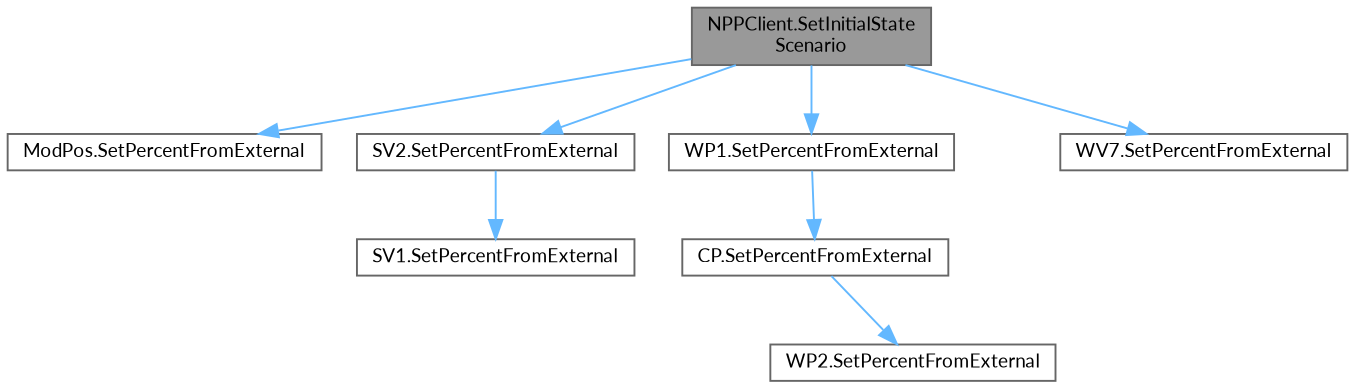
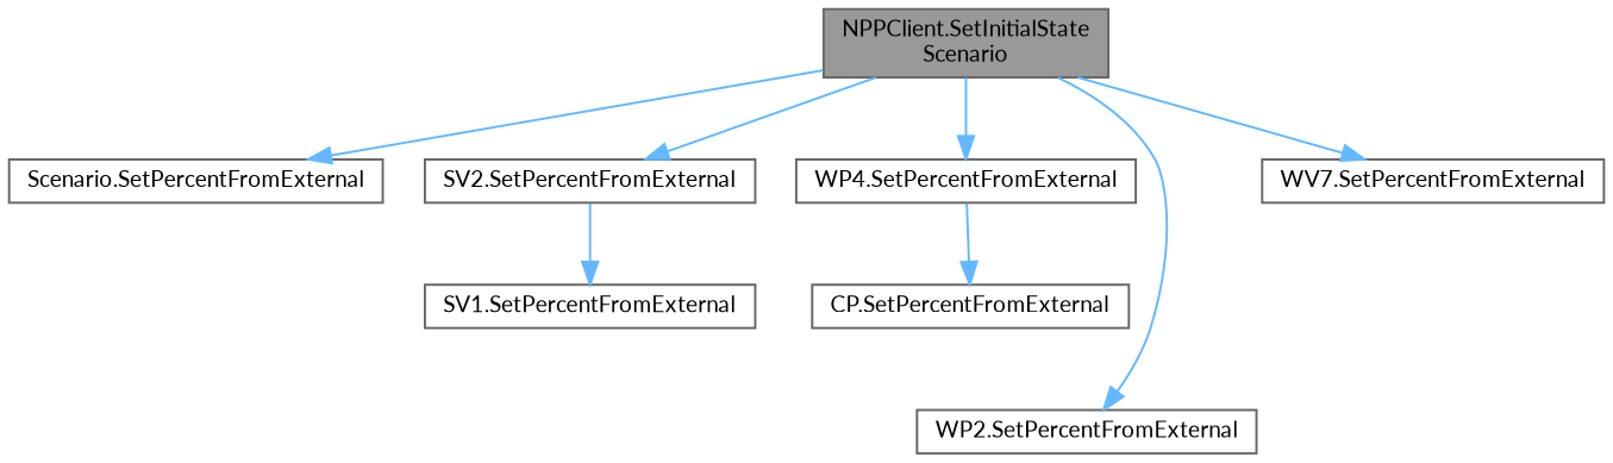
  digraph {
    fontname=Lato
    rankdir=TB
    node [color=grey40 fillcolor=white fontname=Lato fontsize=10 shape=box style=filled]
    edge [color=steelblue1 fontname=Lato fontsize=10 labelfontname=Helvetica labelfontsize=10 style=solid]
    n1 [color=gray40 fillcolor=grey60 fontcolor=black height=0.2 label="NPPClient.SetInitialState\lScenario" width=0.4]
-   n2 [height=0.2 label="ModPos.SetPercentFromExternal" width=0.4]
+   n2 [height=0.2 label="Scenario.SetPercentFromExternal" width=0.4]
    n3 [height=0.2 label="SV2.SetPercentFromExternal" width=0.4]
-   n4 [height=0.2 label="WP1.SetPercentFromExternal" width=0.4]
+   n4 [height=0.2 label="WP4.SetPercentFromExternal" width=0.4]
    n5 [height=0.2 label="WP2.SetPercentFromExternal" width=0.4]
    n6 [height=0.2 label="WV7.SetPercentFromExternal" width=0.4]
    n7 [height=0.2 label="CP.SetPercentFromExternal" width=0.4]
    n8 [height=0.2 label="SV1.SetPercentFromExternal" width=0.4]
    n1 -> n2
    n1 -> n3
    n1 -> n4
-   n7 -> n5
+   n1 -> n5
    n1 -> n6
    n3 -> n8
    n4 -> n7
  }
